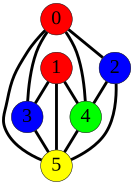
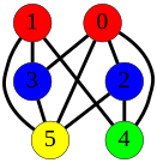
  graph {
    splines=true
    fontname="Liberation Serif"
    node [color=black fillcolor=red fixedsize=true fontname="Liberation Serif" fontsize=42 penwidth=1 shape=circle style=filled]
    edge [color=black penwidth=6 style=bold fontname="Liberation Serif"]
    0 [height=0.91667 width=0.91667]
    2 [fillcolor=blue height=0.91667 width=0.91667]
    3 [fillcolor=blue height=0.91667 width=0.91667]
    4 [fillcolor=green height=0.91667 width=0.91667]
    5 [fillcolor=yellow height=0.91667 width=0.91667]
    1 [height=0.91667 width=0.91667]
    0 -- 2
    0 -- 3
    0 -- 4
    0 -- 5
    2 -- 4
    2 -- 5
    3 -- 5
-   4 -- 5
    1 -- 3
    1 -- 4
    1 -- 5
  }
